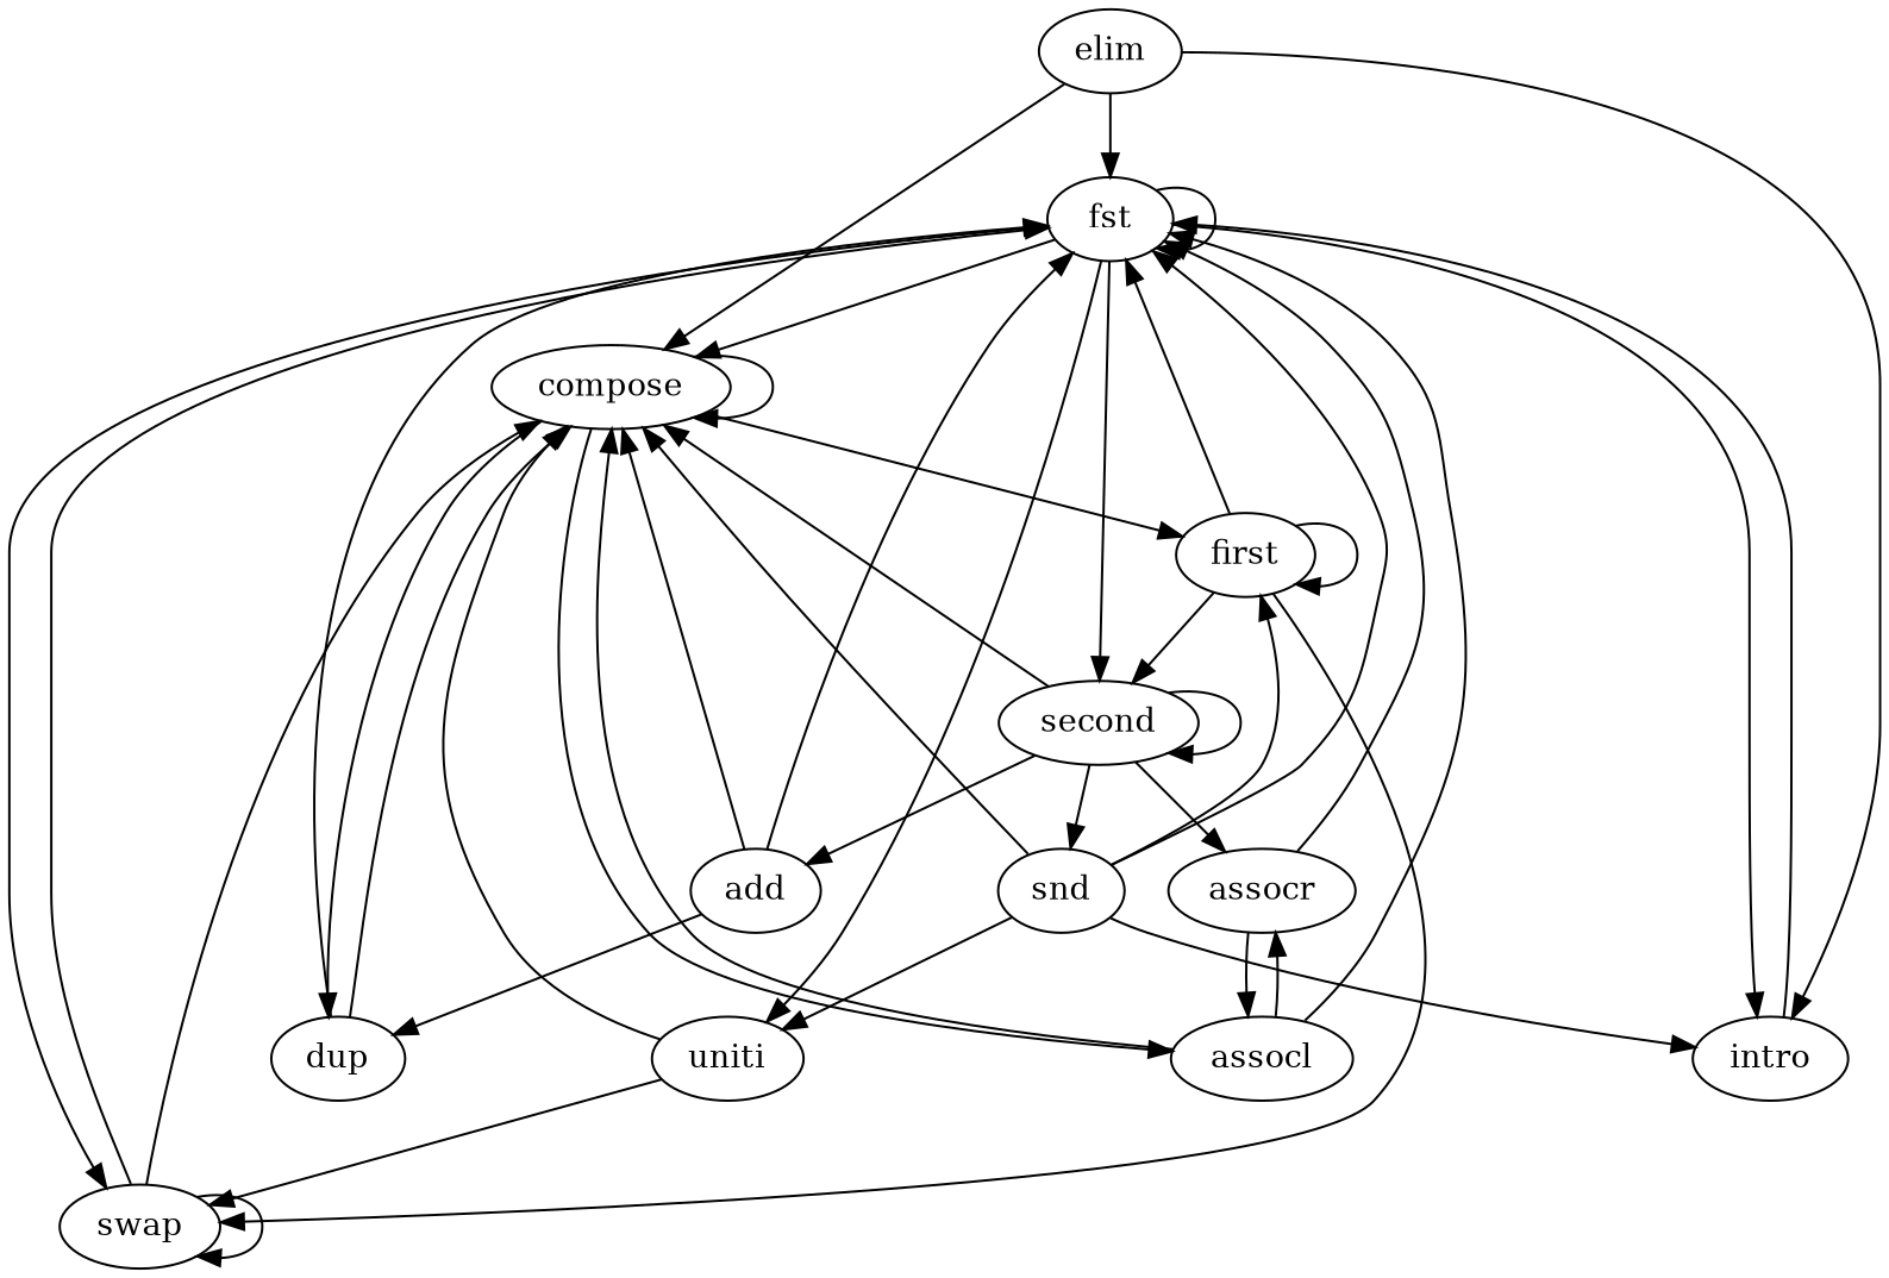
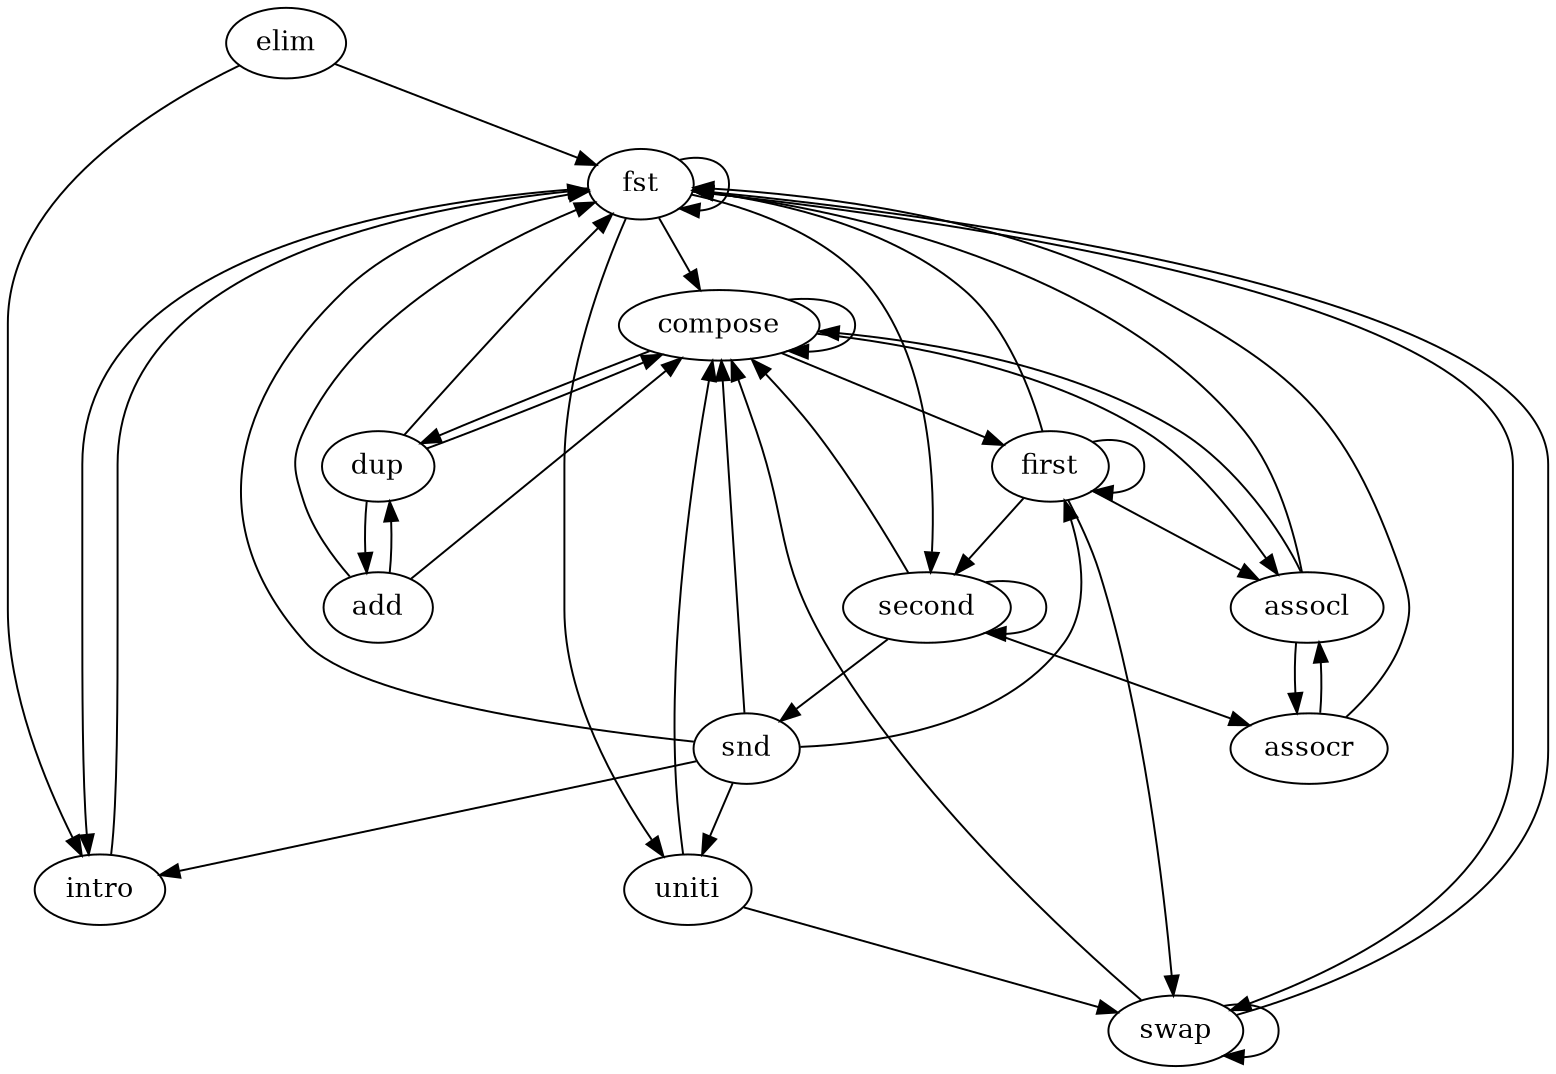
  digraph {
    fst
    compose
    second
    intro
    uniti
    swap
    dup
    first
    assocl
    snd
    assocr
    add
    elim
    fst -> fst
    fst -> compose
    fst -> second
    fst -> intro
    fst -> uniti
    fst -> swap
    compose -> compose
    compose -> dup
    compose -> first
    compose -> assocl
    second -> compose
    second -> second
    second -> snd
    second -> assocr
    intro -> fst
    uniti -> compose
    uniti -> swap
    swap -> fst
    swap -> compose
    swap -> swap
    dup -> fst
    dup -> compose
-   second -> add
+   dup -> add
    first -> fst
    first -> second
    first -> swap
    first -> first
+   first -> assocl
    assocl -> fst
    assocl -> compose
    assocl -> assocr
    snd -> fst
    snd -> compose
    snd -> intro
    snd -> uniti
    snd -> first
    assocr -> fst
    assocr -> assocl
    add -> fst
    add -> compose
    add -> dup
    elim -> fst
-   elim -> compose
    elim -> intro
  }
